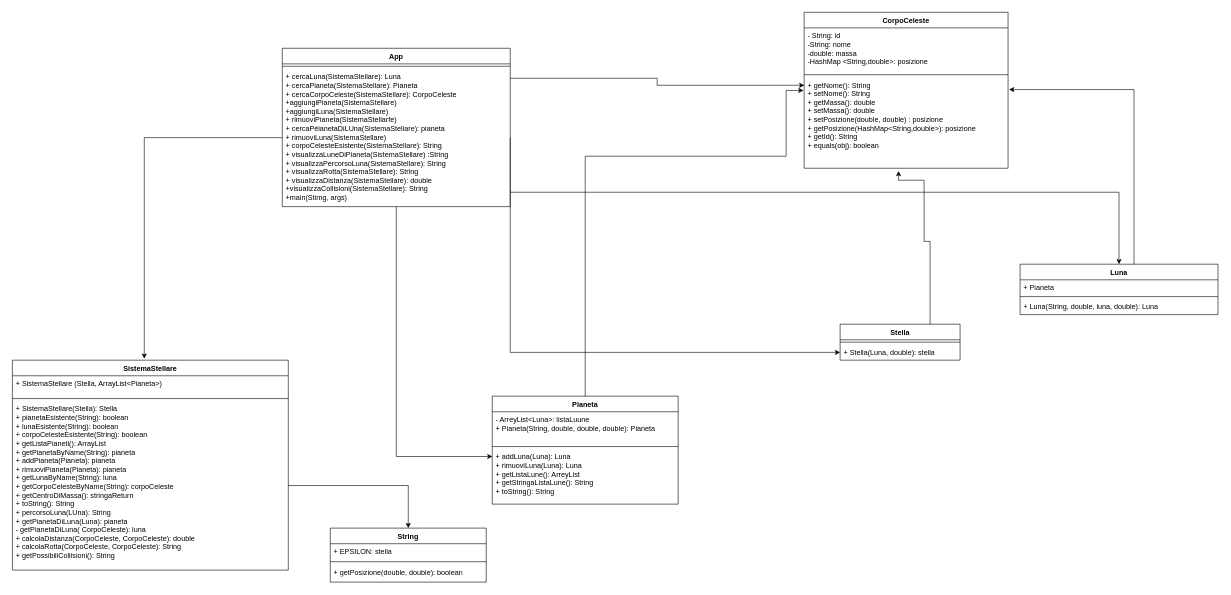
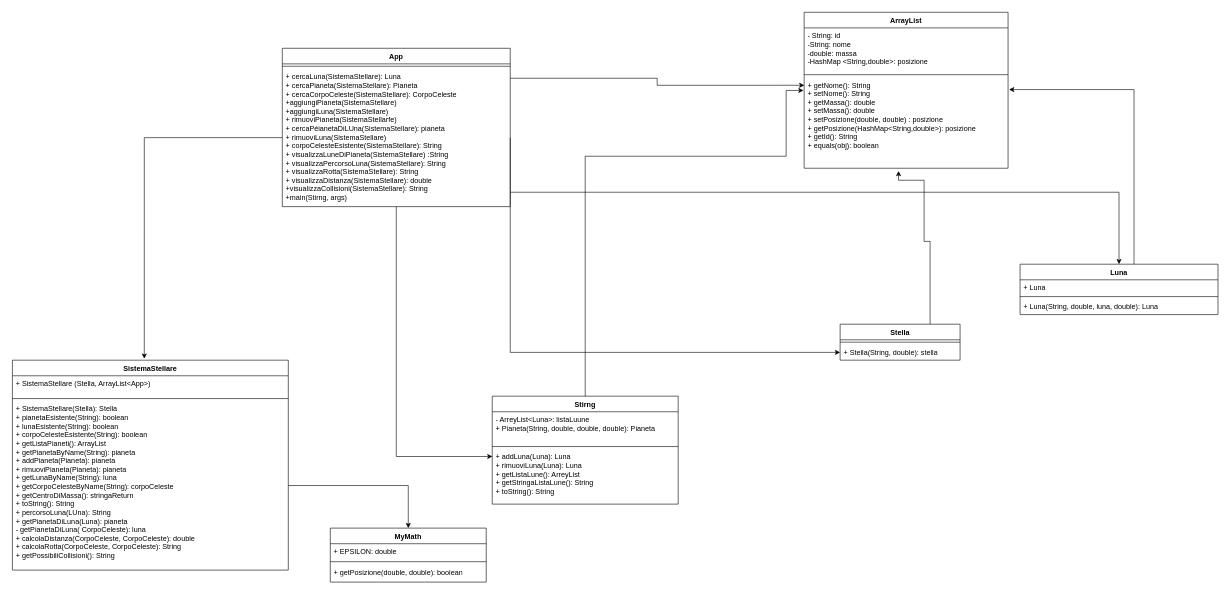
  <mxCell id="0" />
  <mxCell id="1" parent="0" />
- <mxCell id="2" value="Pianeta" style="swimlane;fontStyle=1;align=center;verticalAlign=top;childLayout=stackLayout;horizontal=1;startSize=26;horizontalStack=0;resizeParent=1;resizeParentMax=0;resizeLast=0;collapsible=1;marginBottom=0;whiteSpace=wrap;html=1;" parent="1" vertex="1"><mxGeometry x="820" y="660" width="310" height="180" as="geometry" /></mxCell>
+ <mxCell id="2" value="Stirng" style="swimlane;fontStyle=1;align=center;verticalAlign=top;childLayout=stackLayout;horizontal=1;startSize=26;horizontalStack=0;resizeParent=1;resizeParentMax=0;resizeLast=0;collapsible=1;marginBottom=0;whiteSpace=wrap;html=1;" parent="1" vertex="1"><mxGeometry x="820" y="660" width="310" height="180" as="geometry" /></mxCell>
  <mxCell id="3" value="- ArreyList&amp;lt;Luna&amp;gt;: listaLuune&lt;div&gt;+ Pianeta(String, double, double, double): Pianeta&lt;/div&gt;&lt;div&gt;&lt;br&gt;&lt;/div&gt;" style="text;strokeColor=none;fillColor=none;align=left;verticalAlign=top;spacingLeft=4;spacingRight=4;overflow=hidden;rotatable=0;points=[[0,0.5],[1,0.5]];portConstraint=eastwest;whiteSpace=wrap;html=1;" parent="2" vertex="1"><mxGeometry y="26" width="310" height="54" as="geometry" /></mxCell>
  <mxCell id="4" value="" style="line;strokeWidth=1;fillColor=none;align=left;verticalAlign=middle;spacingTop=-1;spacingLeft=3;spacingRight=3;rotatable=0;labelPosition=right;points=[];portConstraint=eastwest;strokeColor=inherit;" parent="2" vertex="1"><mxGeometry y="80" width="310" height="8" as="geometry" /></mxCell>
  <mxCell id="5" value="+ addLuna(Luna): Luna&lt;div&gt;+ rimuoviLuna(Luna): Luna&lt;/div&gt;&lt;div&gt;+ getListaLune(): ArreyList&lt;/div&gt;&lt;div&gt;+ getStringaListaLune(): String&lt;/div&gt;&lt;div&gt;+ toString(): String&lt;/div&gt;" style="text;strokeColor=none;fillColor=none;align=left;verticalAlign=top;spacingLeft=4;spacingRight=4;overflow=hidden;rotatable=0;points=[[0,0.5],[1,0.5]];portConstraint=eastwest;whiteSpace=wrap;html=1;" parent="2" vertex="1"><mxGeometry y="88" width="310" height="92" as="geometry" /></mxCell>
  <mxCell id="6" value="Luna" style="swimlane;fontStyle=1;align=center;verticalAlign=top;childLayout=stackLayout;horizontal=1;startSize=26;horizontalStack=0;resizeParent=1;resizeParentMax=0;resizeLast=0;collapsible=1;marginBottom=0;whiteSpace=wrap;html=1;" parent="1" vertex="1"><mxGeometry x="1700" y="440" width="330" height="84" as="geometry" /></mxCell>
- <mxCell id="7" value="+ Pianeta" style="text;strokeColor=none;fillColor=none;align=left;verticalAlign=top;spacingLeft=4;spacingRight=4;overflow=hidden;rotatable=0;points=[[0,0.5],[1,0.5]];portConstraint=eastwest;whiteSpace=wrap;html=1;" parent="6" vertex="1"><mxGeometry y="26" width="330" height="24" as="geometry" /></mxCell>
+ <mxCell id="7" value="+ Luna" style="text;strokeColor=none;fillColor=none;align=left;verticalAlign=top;spacingLeft=4;spacingRight=4;overflow=hidden;rotatable=0;points=[[0,0.5],[1,0.5]];portConstraint=eastwest;whiteSpace=wrap;html=1;" parent="6" vertex="1"><mxGeometry y="26" width="330" height="24" as="geometry" /></mxCell>
  <mxCell id="8" value="" style="line;strokeWidth=1;fillColor=none;align=left;verticalAlign=middle;spacingTop=-1;spacingLeft=3;spacingRight=3;rotatable=0;labelPosition=right;points=[];portConstraint=eastwest;strokeColor=inherit;" parent="6" vertex="1"><mxGeometry y="50" width="330" height="8" as="geometry" /></mxCell>
  <mxCell id="9" value="+ Luna(String, double, luna, double): Luna" style="text;strokeColor=none;fillColor=none;align=left;verticalAlign=top;spacingLeft=4;spacingRight=4;overflow=hidden;rotatable=0;points=[[0,0.5],[1,0.5]];portConstraint=eastwest;whiteSpace=wrap;html=1;" parent="6" vertex="1"><mxGeometry y="58" width="330" height="26" as="geometry" /></mxCell>
  <mxCell id="10" value="SistemaStellare" style="swimlane;fontStyle=1;align=center;verticalAlign=top;childLayout=stackLayout;horizontal=1;startSize=26;horizontalStack=0;resizeParent=1;resizeParentMax=0;resizeLast=0;collapsible=1;marginBottom=0;whiteSpace=wrap;html=1;" parent="1" vertex="1"><mxGeometry x="20" y="600" width="460" height="350" as="geometry" /></mxCell>
- <mxCell id="11" value="+ SistemaStellare (Stella, ArrayList&amp;lt;Pianeta&amp;gt;)" style="text;strokeColor=none;fillColor=none;align=left;verticalAlign=top;spacingLeft=4;spacingRight=4;overflow=hidden;rotatable=0;points=[[0,0.5],[1,0.5]];portConstraint=eastwest;whiteSpace=wrap;html=1;" parent="10" vertex="1"><mxGeometry y="26" width="460" height="34" as="geometry" /></mxCell>
+ <mxCell id="11" value="+ SistemaStellare (Stella, ArrayList&amp;lt;App&amp;gt;)" style="text;strokeColor=none;fillColor=none;align=left;verticalAlign=top;spacingLeft=4;spacingRight=4;overflow=hidden;rotatable=0;points=[[0,0.5],[1,0.5]];portConstraint=eastwest;whiteSpace=wrap;html=1;" parent="10" vertex="1"><mxGeometry y="26" width="460" height="34" as="geometry" /></mxCell>
  <mxCell id="12" value="" style="line;strokeWidth=1;fillColor=none;align=left;verticalAlign=middle;spacingTop=-1;spacingLeft=3;spacingRight=3;rotatable=0;labelPosition=right;points=[];portConstraint=eastwest;strokeColor=inherit;" parent="10" vertex="1"><mxGeometry y="60" width="460" height="8" as="geometry" /></mxCell>
  <mxCell id="13" value="+ SistemaStellare(Stella): Stella&lt;div&gt;+ pianetaEsistente(String): boolean&lt;/div&gt;&lt;div&gt;+ lunaEsistente(String): boolean&lt;/div&gt;&lt;div&gt;+ corpoCelesteEsistente(String): boolean&lt;/div&gt;&lt;div&gt;+ getListaPianeti(): ArrayList&lt;/div&gt;&lt;div&gt;+ getPianetaByName(String): pianeta&lt;/div&gt;&lt;div&gt;+ addPianeta(Pianeta): pianeta&lt;/div&gt;&lt;div&gt;+ rimuoviPianeta(Pianeta): pianeta&lt;/div&gt;&lt;div&gt;&lt;div&gt;+ getLunaByName(String): luna&lt;/div&gt;&lt;div&gt;+&lt;span style=&quot;background-color: initial;&quot;&gt;&amp;nbsp;getCorpoCelesteByName(String): corpoCeleste&lt;/span&gt;&lt;/div&gt;&lt;div&gt;&lt;span style=&quot;background-color: initial;&quot;&gt;+ getCentroDiMassa(): stringaReturn&lt;/span&gt;&lt;/div&gt;&lt;div&gt;&lt;span style=&quot;background-color: initial;&quot;&gt;+ toString(): String&lt;/span&gt;&lt;/div&gt;&lt;div&gt;&lt;span style=&quot;background-color: initial;&quot;&gt;+ percorsoLuna(LUna): String&lt;/span&gt;&lt;/div&gt;&lt;div&gt;&lt;span style=&quot;background-color: initial;&quot;&gt;+ getPianetaDiLuna(Luna): pianeta&lt;/span&gt;&lt;/div&gt;&lt;div&gt;- getPianetaDiLuna( CorpoCeleste): luna&lt;/div&gt;&lt;div&gt;+ calcolaDistanza(CorpoCeleste, CorpoCeleste): double&lt;/div&gt;&lt;div&gt;+ calcolaRotta(CorpoCeleste, CorpoCeleste): String&lt;/div&gt;&lt;div&gt;+ getPossibiliCollisioni(): String&lt;/div&gt;&lt;div&gt;&lt;br&gt;&lt;/div&gt;&lt;div&gt;&lt;span style=&quot;background-color: initial;&quot;&gt;&lt;br&gt;&lt;/span&gt;&lt;/div&gt;&lt;div&gt;&lt;br&gt;&lt;/div&gt;&lt;div&gt;&lt;br&gt;&lt;/div&gt;&lt;div&gt;&lt;br&gt;&lt;/div&gt;&lt;/div&gt;" style="text;strokeColor=none;fillColor=none;align=left;verticalAlign=top;spacingLeft=4;spacingRight=4;overflow=hidden;rotatable=0;points=[[0,0.5],[1,0.5]];portConstraint=eastwest;whiteSpace=wrap;html=1;" parent="10" vertex="1"><mxGeometry y="68" width="460" height="282" as="geometry" /></mxCell>
- <mxCell id="14" value="CorpoCeleste" style="swimlane;fontStyle=1;align=center;verticalAlign=top;childLayout=stackLayout;horizontal=1;startSize=26;horizontalStack=0;resizeParent=1;resizeParentMax=0;resizeLast=0;collapsible=1;marginBottom=0;whiteSpace=wrap;html=1;" parent="1" vertex="1"><mxGeometry x="1340" y="20" width="340" height="260" as="geometry" /></mxCell>
+ <mxCell id="14" value="ArrayList" style="swimlane;fontStyle=1;align=center;verticalAlign=top;childLayout=stackLayout;horizontal=1;startSize=26;horizontalStack=0;resizeParent=1;resizeParentMax=0;resizeLast=0;collapsible=1;marginBottom=0;whiteSpace=wrap;html=1;" parent="1" vertex="1"><mxGeometry x="1340" y="20" width="340" height="260" as="geometry" /></mxCell>
  <mxCell id="15" value="- String: id&lt;div&gt;-String: nome&lt;/div&gt;&lt;div&gt;-double: massa&lt;/div&gt;&lt;div&gt;-HashMap &amp;lt;String,double&amp;gt;: posizione&lt;/div&gt;&lt;div&gt;&lt;br&gt;&lt;div&gt;&lt;br&gt;&lt;/div&gt;&lt;/div&gt;" style="text;strokeColor=none;fillColor=none;align=left;verticalAlign=top;spacingLeft=4;spacingRight=4;overflow=hidden;rotatable=0;points=[[0,0.5],[1,0.5]];portConstraint=eastwest;whiteSpace=wrap;html=1;" parent="14" vertex="1"><mxGeometry y="26" width="340" height="74" as="geometry" /></mxCell>
  <mxCell id="16" value="" style="line;strokeWidth=1;fillColor=none;align=left;verticalAlign=middle;spacingTop=-1;spacingLeft=3;spacingRight=3;rotatable=0;labelPosition=right;points=[];portConstraint=eastwest;strokeColor=inherit;" parent="14" vertex="1"><mxGeometry y="100" width="340" height="8" as="geometry" /></mxCell>
  <mxCell id="17" value="+ getNome(): String&lt;div&gt;+ setNome(): String&lt;/div&gt;&lt;div&gt;+ getMassa(): double&lt;/div&gt;&lt;div&gt;+ setMassa(): double&lt;/div&gt;&lt;div&gt;+ setPosizione(double, double) : posizione&lt;/div&gt;&lt;div&gt;+ getPosizione(HashMap&amp;lt;String,double&amp;gt;): posizione&lt;/div&gt;&lt;div&gt;+ getId(): String&lt;/div&gt;&lt;div&gt;+ equals(obj): boolean&lt;/div&gt;&lt;div&gt;&lt;br&gt;&lt;/div&gt;&lt;div&gt;&lt;br&gt;&lt;/div&gt;" style="text;strokeColor=none;fillColor=none;align=left;verticalAlign=top;spacingLeft=4;spacingRight=4;overflow=hidden;rotatable=0;points=[[0,0.5],[1,0.5]];portConstraint=eastwest;whiteSpace=wrap;html=1;" parent="14" vertex="1"><mxGeometry y="108" width="340" height="152" as="geometry" /></mxCell>
  <mxCell id="18" value="Stella" style="swimlane;fontStyle=1;align=center;verticalAlign=top;childLayout=stackLayout;horizontal=1;startSize=26;horizontalStack=0;resizeParent=1;resizeParentMax=0;resizeLast=0;collapsible=1;marginBottom=0;whiteSpace=wrap;html=1;" parent="1" vertex="1"><mxGeometry x="1400" y="540" width="200" height="60" as="geometry" /></mxCell>
  <mxCell id="19" value="" style="line;strokeWidth=1;fillColor=none;align=left;verticalAlign=middle;spacingTop=-1;spacingLeft=3;spacingRight=3;rotatable=0;labelPosition=right;points=[];portConstraint=eastwest;strokeColor=inherit;" parent="18" vertex="1"><mxGeometry y="26" width="200" height="8" as="geometry" /></mxCell>
- <mxCell id="20" value="+ Stella(Luna, double): stella" style="text;strokeColor=none;fillColor=none;align=left;verticalAlign=top;spacingLeft=4;spacingRight=4;overflow=hidden;rotatable=0;points=[[0,0.5],[1,0.5]];portConstraint=eastwest;whiteSpace=wrap;html=1;" parent="18" vertex="1"><mxGeometry y="34" width="200" height="26" as="geometry" /></mxCell>
- <mxCell id="21" value="String" style="swimlane;fontStyle=1;align=center;verticalAlign=top;childLayout=stackLayout;horizontal=1;startSize=26;horizontalStack=0;resizeParent=1;resizeParentMax=0;resizeLast=0;collapsible=1;marginBottom=0;whiteSpace=wrap;html=1;" parent="1" vertex="1"><mxGeometry x="550" y="880" width="260" height="90" as="geometry" /></mxCell>
- <mxCell id="22" value="+ EPSILON: stella" style="text;strokeColor=none;fillColor=none;align=left;verticalAlign=top;spacingLeft=4;spacingRight=4;overflow=hidden;rotatable=0;points=[[0,0.5],[1,0.5]];portConstraint=eastwest;whiteSpace=wrap;html=1;" parent="21" vertex="1"><mxGeometry y="26" width="260" height="26" as="geometry" /></mxCell>
+ <mxCell id="20" value="+ Stella(String, double): stella" style="text;strokeColor=none;fillColor=none;align=left;verticalAlign=top;spacingLeft=4;spacingRight=4;overflow=hidden;rotatable=0;points=[[0,0.5],[1,0.5]];portConstraint=eastwest;whiteSpace=wrap;html=1;" parent="18" vertex="1"><mxGeometry y="34" width="200" height="26" as="geometry" /></mxCell>
+ <mxCell id="21" value="MyMath" style="swimlane;fontStyle=1;align=center;verticalAlign=top;childLayout=stackLayout;horizontal=1;startSize=26;horizontalStack=0;resizeParent=1;resizeParentMax=0;resizeLast=0;collapsible=1;marginBottom=0;whiteSpace=wrap;html=1;" parent="1" vertex="1"><mxGeometry x="550" y="880" width="260" height="90" as="geometry" /></mxCell>
+ <mxCell id="22" value="+ EPSILON: double" style="text;strokeColor=none;fillColor=none;align=left;verticalAlign=top;spacingLeft=4;spacingRight=4;overflow=hidden;rotatable=0;points=[[0,0.5],[1,0.5]];portConstraint=eastwest;whiteSpace=wrap;html=1;" parent="21" vertex="1"><mxGeometry y="26" width="260" height="26" as="geometry" /></mxCell>
  <mxCell id="23" value="" style="line;strokeWidth=1;fillColor=none;align=left;verticalAlign=middle;spacingTop=-1;spacingLeft=3;spacingRight=3;rotatable=0;labelPosition=right;points=[];portConstraint=eastwest;strokeColor=inherit;" parent="21" vertex="1"><mxGeometry y="52" width="260" height="8" as="geometry" /></mxCell>
  <mxCell id="24" value="+ getPosizione(double, double): boolean" style="text;strokeColor=none;fillColor=none;align=left;verticalAlign=top;spacingLeft=4;spacingRight=4;overflow=hidden;rotatable=0;points=[[0,0.5],[1,0.5]];portConstraint=eastwest;whiteSpace=wrap;html=1;" parent="21" vertex="1"><mxGeometry y="60" width="260" height="30" as="geometry" /></mxCell>
  <mxCell id="25" value="App" style="swimlane;fontStyle=1;align=center;verticalAlign=top;childLayout=stackLayout;horizontal=1;startSize=26;horizontalStack=0;resizeParent=1;resizeParentMax=0;resizeLast=0;collapsible=1;marginBottom=0;whiteSpace=wrap;html=1;" parent="1" vertex="1"><mxGeometry x="470" y="80" width="380" height="264" as="geometry" /></mxCell>
  <mxCell id="26" value="" style="line;strokeWidth=1;fillColor=none;align=left;verticalAlign=middle;spacingTop=-1;spacingLeft=3;spacingRight=3;rotatable=0;labelPosition=right;points=[];portConstraint=eastwest;strokeColor=inherit;" parent="25" vertex="1"><mxGeometry y="26" width="380" height="8" as="geometry" /></mxCell>
  <mxCell id="27" value="+ cercaLuna(SistemaStellare): Luna&lt;div&gt;+ cercaPianeta(SistemaStellare): Pianeta&lt;div&gt;+ cercaCorpoCeleste(SistemaStellare): CorpoCeleste&lt;/div&gt;&lt;div&gt;+aggiungiPianeta(SistemaStellare)&lt;br&gt;&lt;div&gt;+aggiungiLuna(SistemaStellare)&lt;/div&gt;&lt;div&gt;+ rimuoviPianeta(SistemaStellarfe)&lt;/div&gt;&lt;div&gt;+ cercaPéianetaDiLUna(SistemaStellare): pianeta&lt;/div&gt;&lt;div&gt;+ rimuoviLuna(SistemaStellare)&lt;/div&gt;&lt;div&gt;+ corpoCelesteEsistente(SistemaStellare): String&lt;/div&gt;&lt;div&gt;+ visualizzaLuneDiPianeta(SistemaStellare) :String&lt;/div&gt;&lt;div&gt;+ visualizzaPercorsoLuna(SistemaStellare): String&lt;/div&gt;&lt;div&gt;+ visualizzaRotta(SistemaStellare): String&lt;/div&gt;&lt;div&gt;+ visualizzaDistanza(SistemaStellare): double&lt;/div&gt;&lt;div&gt;+visualizzaCollisioni(SistemaStellare): String&lt;/div&gt;&lt;div&gt;+main(Stirng, args)&lt;/div&gt;&lt;div&gt;&lt;br&gt;&lt;div&gt;&lt;div&gt;&lt;br&gt;&lt;/div&gt;&lt;/div&gt;&lt;/div&gt;&lt;/div&gt;&lt;/div&gt;" style="text;strokeColor=none;fillColor=none;align=left;verticalAlign=top;spacingLeft=4;spacingRight=4;overflow=hidden;rotatable=0;points=[[0,0.5],[1,0.5]];portConstraint=eastwest;whiteSpace=wrap;html=1;" parent="25" vertex="1"><mxGeometry y="34" width="380" height="230" as="geometry" /></mxCell>
  <mxCell id="28" style="edgeStyle=orthogonalEdgeStyle;rounded=0;orthogonalLoop=1;jettySize=auto;html=1;entryX=0.463;entryY=1.03;entryDx=0;entryDy=0;entryPerimeter=0;" edge="1" parent="1" source="18" target="17"><mxGeometry relative="1" as="geometry"><Array as="points"><mxPoint x="1550" y="402" /><mxPoint x="1540" y="402" /><mxPoint x="1540" y="300" /><mxPoint x="1497" y="300" /></Array></mxGeometry></mxCell>
  <mxCell id="29" style="edgeStyle=orthogonalEdgeStyle;rounded=0;orthogonalLoop=1;jettySize=auto;html=1;entryX=-0.003;entryY=0.147;entryDx=0;entryDy=0;entryPerimeter=0;" edge="1" parent="1" source="2" target="17"><mxGeometry relative="1" as="geometry"><Array as="points"><mxPoint x="975" y="260" /><mxPoint x="1310" y="260" /><mxPoint x="1310" y="150" /></Array></mxGeometry></mxCell>
  <mxCell id="30" style="edgeStyle=orthogonalEdgeStyle;rounded=0;orthogonalLoop=1;jettySize=auto;html=1;entryX=1.005;entryY=0.137;entryDx=0;entryDy=0;entryPerimeter=0;" edge="1" parent="1" source="6" target="17"><mxGeometry relative="1" as="geometry"><Array as="points"><mxPoint x="1890" y="149" /></Array></mxGeometry></mxCell>
  <mxCell id="31" style="edgeStyle=orthogonalEdgeStyle;rounded=0;orthogonalLoop=1;jettySize=auto;html=1;entryX=0.5;entryY=0;entryDx=0;entryDy=0;" edge="1" parent="1" source="13" target="21"><mxGeometry relative="1" as="geometry" /></mxCell>
  <mxCell id="32" style="edgeStyle=orthogonalEdgeStyle;rounded=0;orthogonalLoop=1;jettySize=auto;html=1;entryX=0.478;entryY=-0.007;entryDx=0;entryDy=0;entryPerimeter=0;" edge="1" parent="1" source="27" target="10"><mxGeometry relative="1" as="geometry" /></mxCell>
  <mxCell id="33" style="edgeStyle=orthogonalEdgeStyle;rounded=0;orthogonalLoop=1;jettySize=auto;html=1;entryX=0.001;entryY=0.137;entryDx=0;entryDy=0;entryPerimeter=0;" edge="1" parent="1" source="27" target="5"><mxGeometry relative="1" as="geometry"><Array as="points"><mxPoint x="660" y="760" /></Array></mxGeometry></mxCell>
  <mxCell id="34" style="edgeStyle=orthogonalEdgeStyle;rounded=0;orthogonalLoop=1;jettySize=auto;html=1;entryX=0.001;entryY=0.09;entryDx=0;entryDy=0;entryPerimeter=0;" edge="1" parent="1" source="27" target="17"><mxGeometry relative="1" as="geometry"><Array as="points"><mxPoint x="1095" y="130" /><mxPoint x="1095" y="142" /></Array></mxGeometry></mxCell>
  <mxCell id="35" style="edgeStyle=orthogonalEdgeStyle;rounded=0;orthogonalLoop=1;jettySize=auto;html=1;" edge="1" parent="1" source="27" target="6"><mxGeometry relative="1" as="geometry"><Array as="points"><mxPoint x="1865" y="320" /></Array></mxGeometry></mxCell>
  <mxCell id="36" style="edgeStyle=orthogonalEdgeStyle;rounded=0;orthogonalLoop=1;jettySize=auto;html=1;exitX=1;exitY=0.5;exitDx=0;exitDy=0;entryX=0;entryY=0.5;entryDx=0;entryDy=0;" edge="1" parent="1" source="27" target="20"><mxGeometry relative="1" as="geometry"><Array as="points"><mxPoint x="850" y="587" /></Array></mxGeometry></mxCell>
